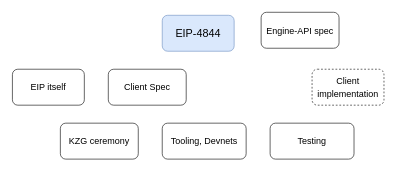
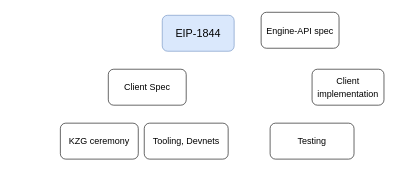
  <mxCell id="0" />
  <mxCell id="1" parent="0" />
- <mxCell id="2" value="&lt;font style=&quot;font-size: 18px;&quot;&gt;EIP-4844&lt;/font&gt;" style="rounded=1;whiteSpace=wrap;html=1;fillColor=#dae8fc;strokeColor=#6c8ebf;" vertex="1" parent="1"><mxGeometry x="270" y="25" width="120" height="60" as="geometry" /></mxCell>
- <mxCell id="3" value="&lt;font style=&quot;font-size: 15px;&quot;&gt;EIP itself&lt;/font&gt;" style="rounded=1;whiteSpace=wrap;html=1;fontSize=18;" vertex="1" parent="1"><mxGeometry x="20" y="115" width="120" height="60" as="geometry" /></mxCell>
+ <mxCell id="2" value="&lt;font style=&quot;font-size: 18px;&quot;&gt;EIP-1844&lt;/font&gt;" style="rounded=1;whiteSpace=wrap;html=1;fillColor=#dae8fc;strokeColor=#6c8ebf;" vertex="1" parent="1"><mxGeometry x="270" y="25" width="120" height="60" as="geometry" /></mxCell>
  <mxCell id="4" value="&lt;font style=&quot;font-size: 15px;&quot;&gt;Client Spec&lt;/font&gt;" style="rounded=1;whiteSpace=wrap;html=1;fontSize=18;" vertex="1" parent="1"><mxGeometry x="180" y="115" width="130" height="60" as="geometry" /></mxCell>
  <mxCell id="5" value="&lt;span style=&quot;font-size: 15px;&quot;&gt;Engine-API spec&lt;/span&gt;" style="rounded=1;whiteSpace=wrap;html=1;fontSize=18;" vertex="1" parent="1"><mxGeometry x="435" y="20" width="130" height="60" as="geometry" /></mxCell>
- <mxCell id="6" value="&lt;font style=&quot;font-size: 15px;&quot;&gt;Client implementation&lt;/font&gt;" style="rounded=1;whiteSpace=wrap;html=1;fontSize=18;dashed=1;" vertex="1" parent="1"><mxGeometry x="520" y="115" width="120" height="60" as="geometry" /></mxCell>
+ <mxCell id="6" value="&lt;font style=&quot;font-size: 15px;&quot;&gt;Client implementation&lt;/font&gt;" style="rounded=1;whiteSpace=wrap;html=1;fontSize=18;" vertex="1" parent="1"><mxGeometry x="520" y="115" width="120" height="60" as="geometry" /></mxCell>
  <mxCell id="7" value="&lt;font style=&quot;font-size: 15px;&quot;&gt;KZG ceremony&lt;/font&gt;" style="rounded=1;whiteSpace=wrap;html=1;fontSize=18;" vertex="1" parent="1"><mxGeometry y="205" width="130" height="60" as="geometry" x="100" /></mxCell>
- <mxCell id="8" value="&lt;font style=&quot;font-size: 15px;&quot;&gt;Tooling, Devnets&lt;/font&gt;" style="rounded=1;whiteSpace=wrap;html=1;fontSize=18;" vertex="1" parent="1"><mxGeometry x="270" y="205" width="140" height="60" as="geometry" /></mxCell>
+ <mxCell id="8" value="&lt;font style=&quot;font-size: 15px;&quot;&gt;Tooling, Devnets&lt;/font&gt;" style="rounded=1;whiteSpace=wrap;html=1;fontSize=18;" vertex="1" parent="1"><mxGeometry x="240" y="205" width="140" height="60" as="geometry" /></mxCell>
  <mxCell id="9" value="&lt;font style=&quot;font-size: 15px;&quot;&gt;Testing&lt;/font&gt;" style="rounded=1;whiteSpace=wrap;html=1;fontSize=18;" vertex="1" parent="1"><mxGeometry x="450" y="205" width="140" height="60" as="geometry" /></mxCell>
